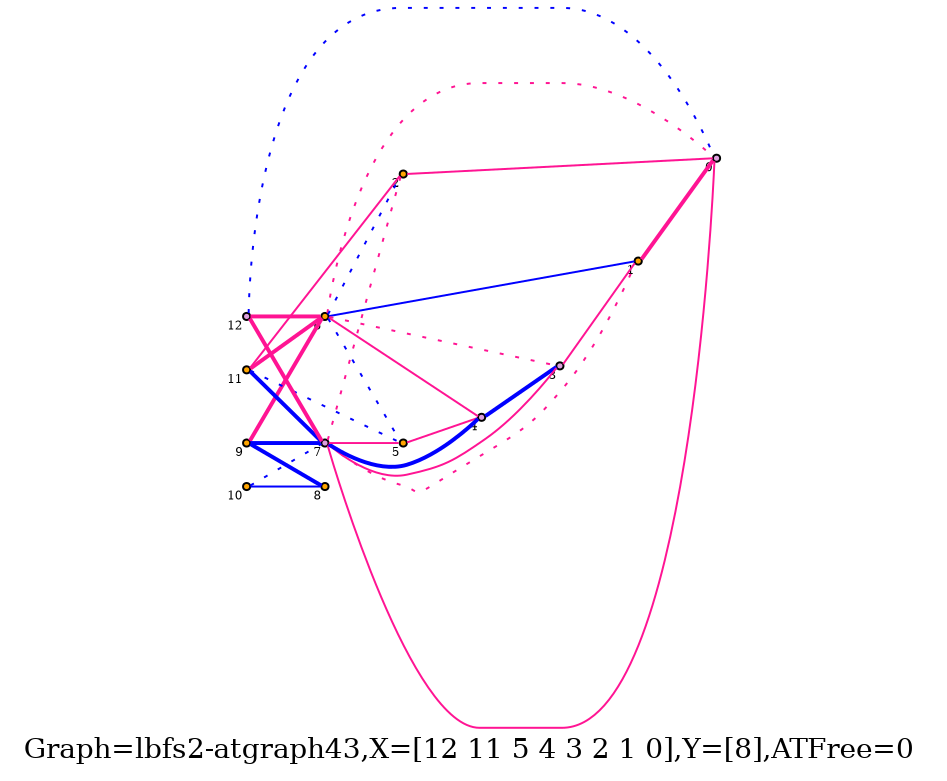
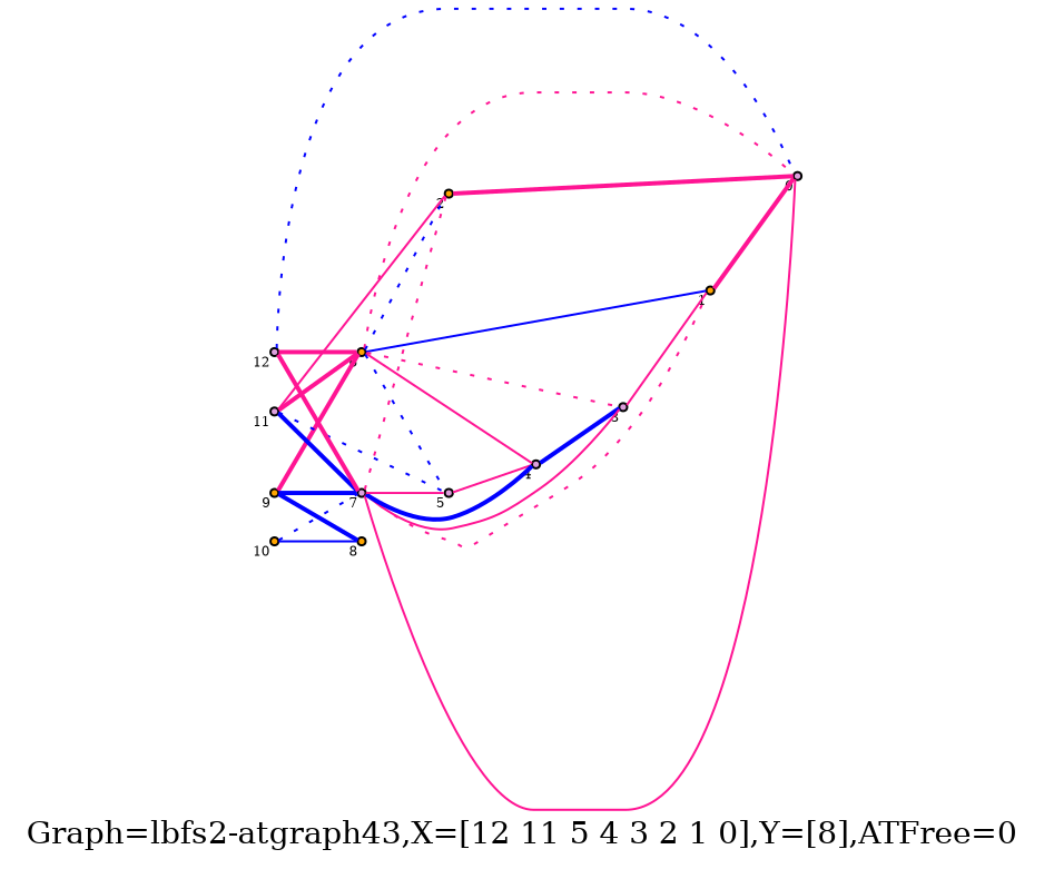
  graph {
    label="Graph=lbfs2-atgraph43,X=[12 11 5 4 3 2 1 0],Y=[8],ATFree=0 "
    labelloc=bottom
    rankdir=LR
    node [fillcolor=orange fontsize=6 shape=point style=filled]
    edge [color=deeppink style=bold]
    0 [fillcolor=plum xlabel=0]
    1 [xlabel=1]
    2 [xlabel=2]
    3 [fillcolor=plum xlabel=3]
    4 [fillcolor=plum xlabel=4]
-   5 [xlabel=5]
+   5 [fillcolor=plum xlabel=5]
    6 [xlabel=6]
    7 [fillcolor=plum xlabel=7]
    8 [xlabel=8]
    9 [xlabel=9]
    10 [xlabel=10]
-   11 [xlabel=11]
+   11 [fillcolor=plum xlabel=11]
    12 [fillcolor=plum xlabel=12]
    1 -- 0
-   2 -- 0 [style=solid]
+   2 -- 0
    3 -- 1 [style=solid]
    4 -- 3 [color=blue]
    5 -- 4 [style=solid]
    6 -- 0 [style=dotted]
    6 -- 1 [color=blue style=solid]
    6 -- 2 [color=blue style=dotted]
    6 -- 3 [style=dotted]
    6 -- 4 [style=solid]
    6 -- 5 [color=blue style=dotted]
    7 -- 0 [style=solid]
    7 -- 1 [style=dotted]
    7 -- 2 [style=dotted]
    7 -- 3 [style=solid]
    7 -- 4 [color=blue]
    7 -- 5 [style=solid]
    9 -- 6
    9 -- 7 [color=blue]
    9 -- 8 [color=blue]
    10 -- 7 [color=blue style=dotted]
    10 -- 8 [color=blue style=solid]
    11 -- 2 [style=solid]
    11 -- 5 [color=blue style=dotted]
    11 -- 6
    11 -- 7 [color=blue]
    12 -- 0 [color=blue style=dotted]
    12 -- 6
    12 -- 7
  }
